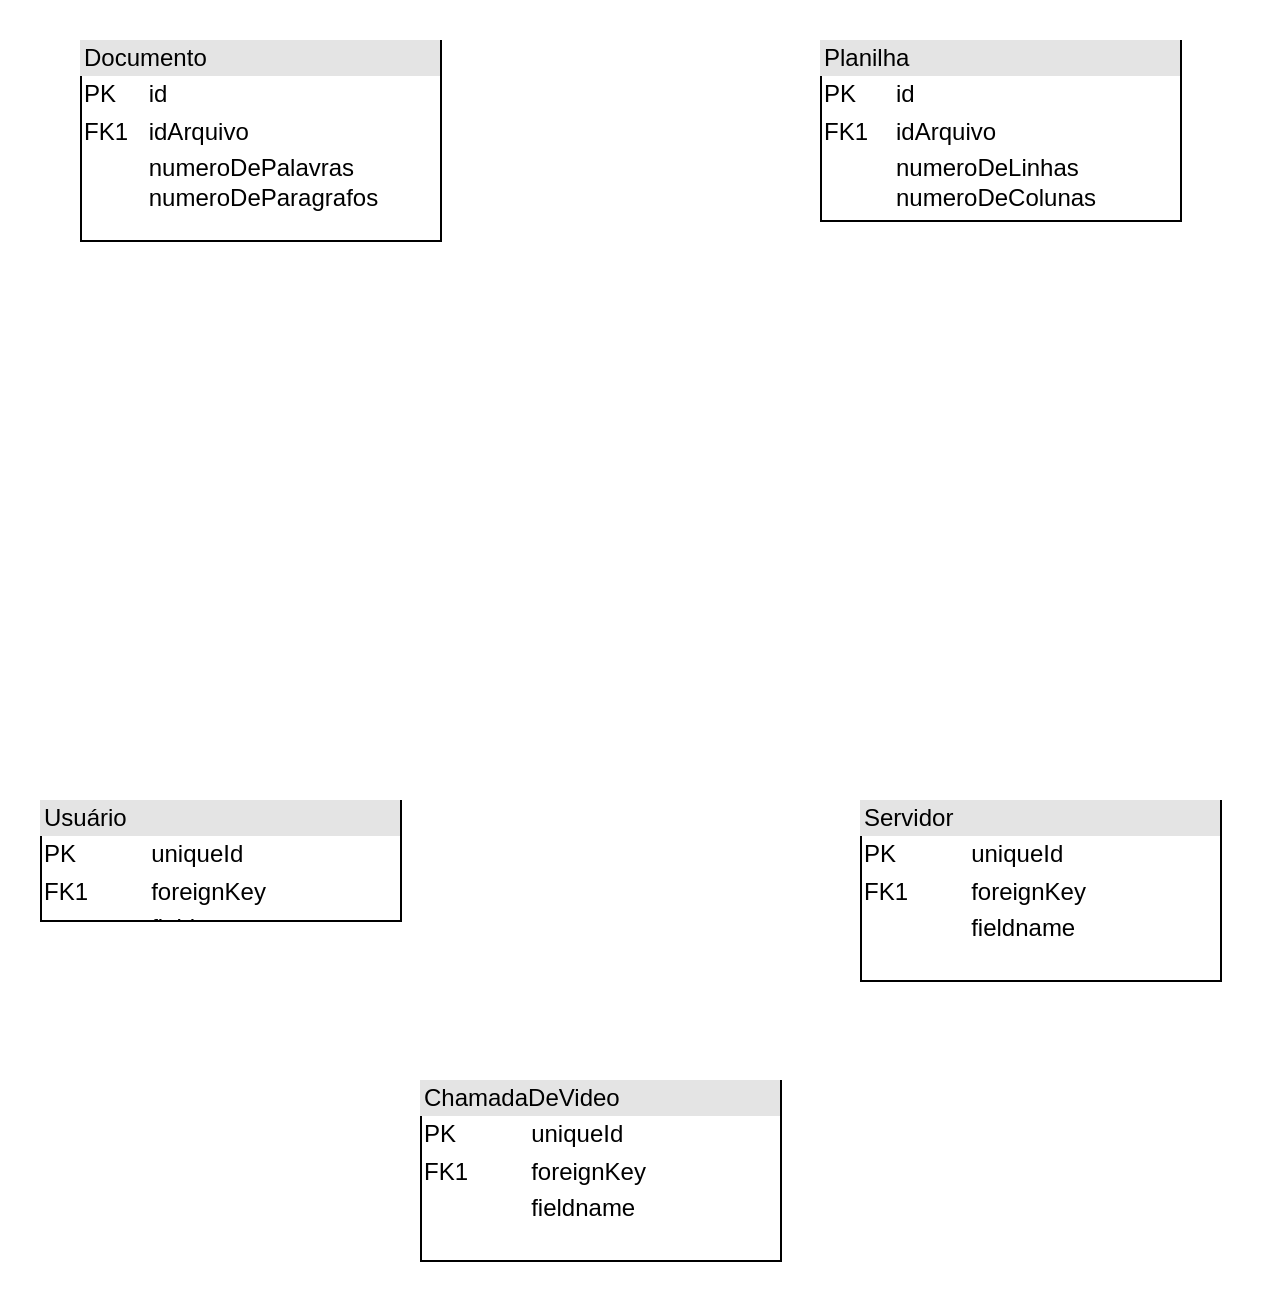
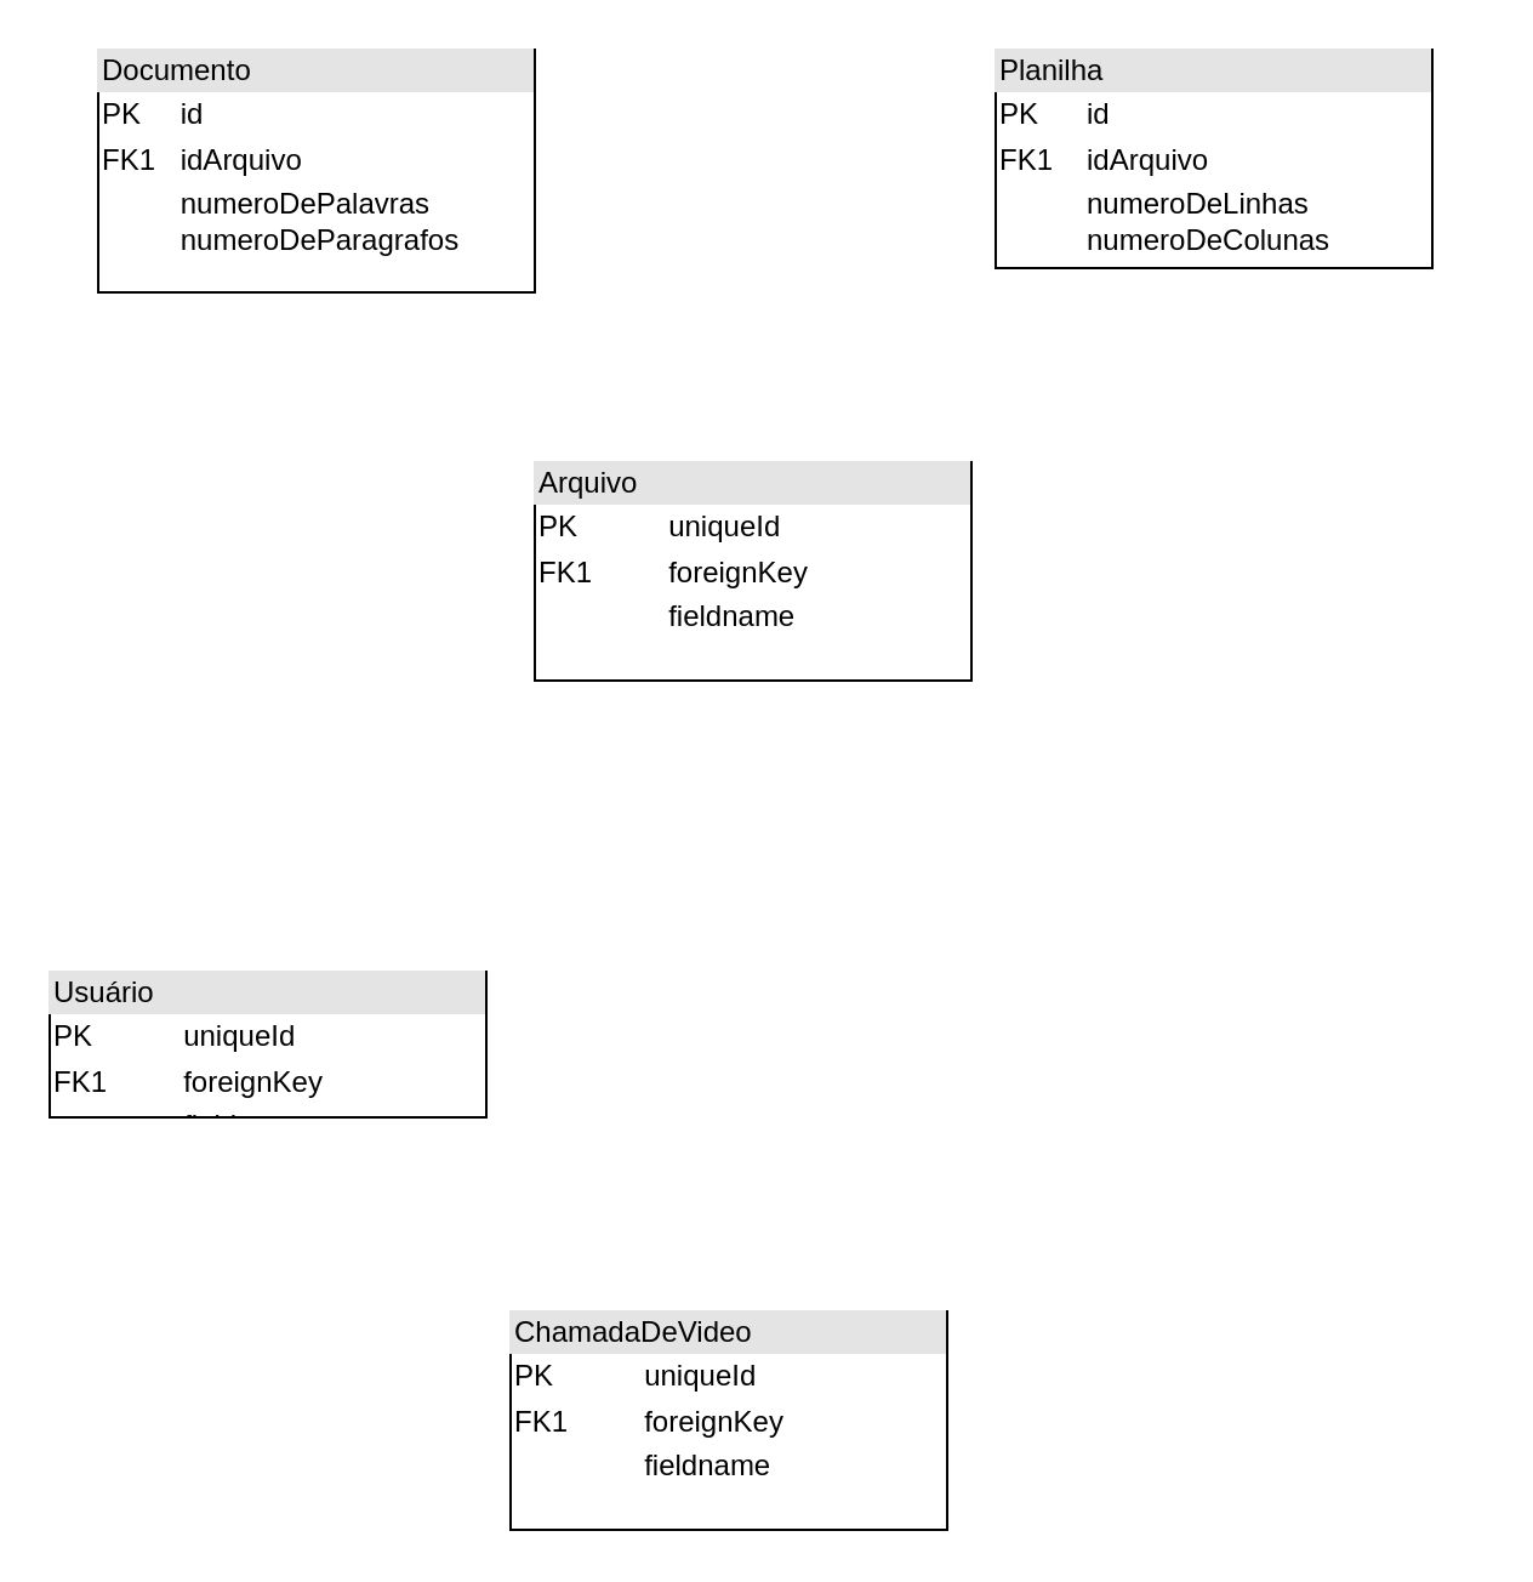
  <mxCell id="0" />
  <mxCell id="1" parent="0" />
  <mxCell id="2" value="&lt;div style=&quot;box-sizing:border-box;width:100%;background:#e4e4e4;padding:2px;&quot;&gt;Documento&lt;/div&gt;&lt;table style=&quot;width:100%;font-size:1em;&quot; cellpadding=&quot;2&quot; cellspacing=&quot;0&quot;&gt;&lt;tbody&gt;&lt;tr&gt;&lt;td&gt;PK&lt;/td&gt;&lt;td&gt;id&lt;/td&gt;&lt;/tr&gt;&lt;tr&gt;&lt;td&gt;FK1&lt;/td&gt;&lt;td&gt;idArquivo&lt;/td&gt;&lt;/tr&gt;&lt;tr&gt;&lt;td&gt;&lt;/td&gt;&lt;td&gt;numeroDePalavras&lt;br&gt;numeroDeParagrafos&lt;br&gt;&lt;/td&gt;&lt;/tr&gt;&lt;/tbody&gt;&lt;/table&gt;" style="verticalAlign=top;align=left;overflow=fill;html=1;whiteSpace=wrap;" vertex="1" parent="1"><mxGeometry x="40" y="20" width="180" height="100" as="geometry" /></mxCell>
  <mxCell id="3" value="&lt;div style=&quot;box-sizing:border-box;width:100%;background:#e4e4e4;padding:2px;&quot;&gt;Planilha&lt;/div&gt;&lt;table style=&quot;width:100%;font-size:1em;&quot; cellpadding=&quot;2&quot; cellspacing=&quot;0&quot;&gt;&lt;tbody&gt;&lt;tr&gt;&lt;td&gt;PK&lt;/td&gt;&lt;td&gt;id&lt;/td&gt;&lt;/tr&gt;&lt;tr&gt;&lt;td&gt;FK1&lt;/td&gt;&lt;td&gt;idArquivo&lt;/td&gt;&lt;/tr&gt;&lt;tr&gt;&lt;td&gt;&lt;/td&gt;&lt;td&gt;numeroDeLinhas&lt;br&gt;numeroDeColunas&lt;/td&gt;&lt;/tr&gt;&lt;/tbody&gt;&lt;/table&gt;" style="verticalAlign=top;align=left;overflow=fill;html=1;whiteSpace=wrap;" vertex="1" parent="1"><mxGeometry x="410" y="20" width="180" height="90" as="geometry" /></mxCell>
+ <mxCell id="4" value="&lt;div style=&quot;box-sizing:border-box;width:100%;background:#e4e4e4;padding:2px;&quot;&gt;Arquivo&lt;/div&gt;&lt;table style=&quot;width:100%;font-size:1em;&quot; cellpadding=&quot;2&quot; cellspacing=&quot;0&quot;&gt;&lt;tbody&gt;&lt;tr&gt;&lt;td&gt;PK&lt;/td&gt;&lt;td&gt;uniqueId&lt;/td&gt;&lt;/tr&gt;&lt;tr&gt;&lt;td&gt;FK1&lt;/td&gt;&lt;td&gt;foreignKey&lt;/td&gt;&lt;/tr&gt;&lt;tr&gt;&lt;td&gt;&lt;/td&gt;&lt;td&gt;fieldname&lt;/td&gt;&lt;/tr&gt;&lt;/tbody&gt;&lt;/table&gt;" style="verticalAlign=top;align=left;overflow=fill;html=1;whiteSpace=wrap;" vertex="1" parent="1"><mxGeometry x="220" y="190" width="180" height="90" as="geometry" /></mxCell>
  <mxCell id="5" value="&lt;div style=&quot;box-sizing:border-box;width:100%;background:#e4e4e4;padding:2px;&quot;&gt;Usuário&lt;/div&gt;&lt;table style=&quot;width:100%;font-size:1em;&quot; cellpadding=&quot;2&quot; cellspacing=&quot;0&quot;&gt;&lt;tbody&gt;&lt;tr&gt;&lt;td&gt;PK&lt;/td&gt;&lt;td&gt;uniqueId&lt;/td&gt;&lt;/tr&gt;&lt;tr&gt;&lt;td&gt;FK1&lt;/td&gt;&lt;td&gt;foreignKey&lt;/td&gt;&lt;/tr&gt;&lt;tr&gt;&lt;td&gt;&lt;/td&gt;&lt;td&gt;fieldname&lt;/td&gt;&lt;/tr&gt;&lt;/tbody&gt;&lt;/table&gt;" style="verticalAlign=top;align=left;overflow=fill;html=1;whiteSpace=wrap;" vertex="1" parent="1"><mxGeometry x="20" y="400" width="180" height="60" as="geometry" /></mxCell>
- <mxCell id="6" value="&lt;div style=&quot;box-sizing:border-box;width:100%;background:#e4e4e4;padding:2px;&quot;&gt;Servidor&lt;/div&gt;&lt;table style=&quot;width:100%;font-size:1em;&quot; cellpadding=&quot;2&quot; cellspacing=&quot;0&quot;&gt;&lt;tbody&gt;&lt;tr&gt;&lt;td&gt;PK&lt;/td&gt;&lt;td&gt;uniqueId&lt;/td&gt;&lt;/tr&gt;&lt;tr&gt;&lt;td&gt;FK1&lt;/td&gt;&lt;td&gt;foreignKey&lt;/td&gt;&lt;/tr&gt;&lt;tr&gt;&lt;td&gt;&lt;/td&gt;&lt;td&gt;fieldname&lt;/td&gt;&lt;/tr&gt;&lt;/tbody&gt;&lt;/table&gt;" style="verticalAlign=top;align=left;overflow=fill;html=1;whiteSpace=wrap;" vertex="1" parent="1"><mxGeometry x="430" y="400" width="180" height="90" as="geometry" /></mxCell>
  <mxCell id="7" value="&lt;div style=&quot;box-sizing:border-box;width:100%;background:#e4e4e4;padding:2px;&quot;&gt;ChamadaDeVideo&lt;/div&gt;&lt;table style=&quot;width:100%;font-size:1em;&quot; cellpadding=&quot;2&quot; cellspacing=&quot;0&quot;&gt;&lt;tbody&gt;&lt;tr&gt;&lt;td&gt;PK&lt;/td&gt;&lt;td&gt;uniqueId&lt;/td&gt;&lt;/tr&gt;&lt;tr&gt;&lt;td&gt;FK1&lt;/td&gt;&lt;td&gt;foreignKey&lt;/td&gt;&lt;/tr&gt;&lt;tr&gt;&lt;td&gt;&lt;/td&gt;&lt;td&gt;fieldname&lt;/td&gt;&lt;/tr&gt;&lt;/tbody&gt;&lt;/table&gt;" style="verticalAlign=top;align=left;overflow=fill;html=1;whiteSpace=wrap;" vertex="1" parent="1"><mxGeometry x="210" y="540" width="180" height="90" as="geometry" /></mxCell>
